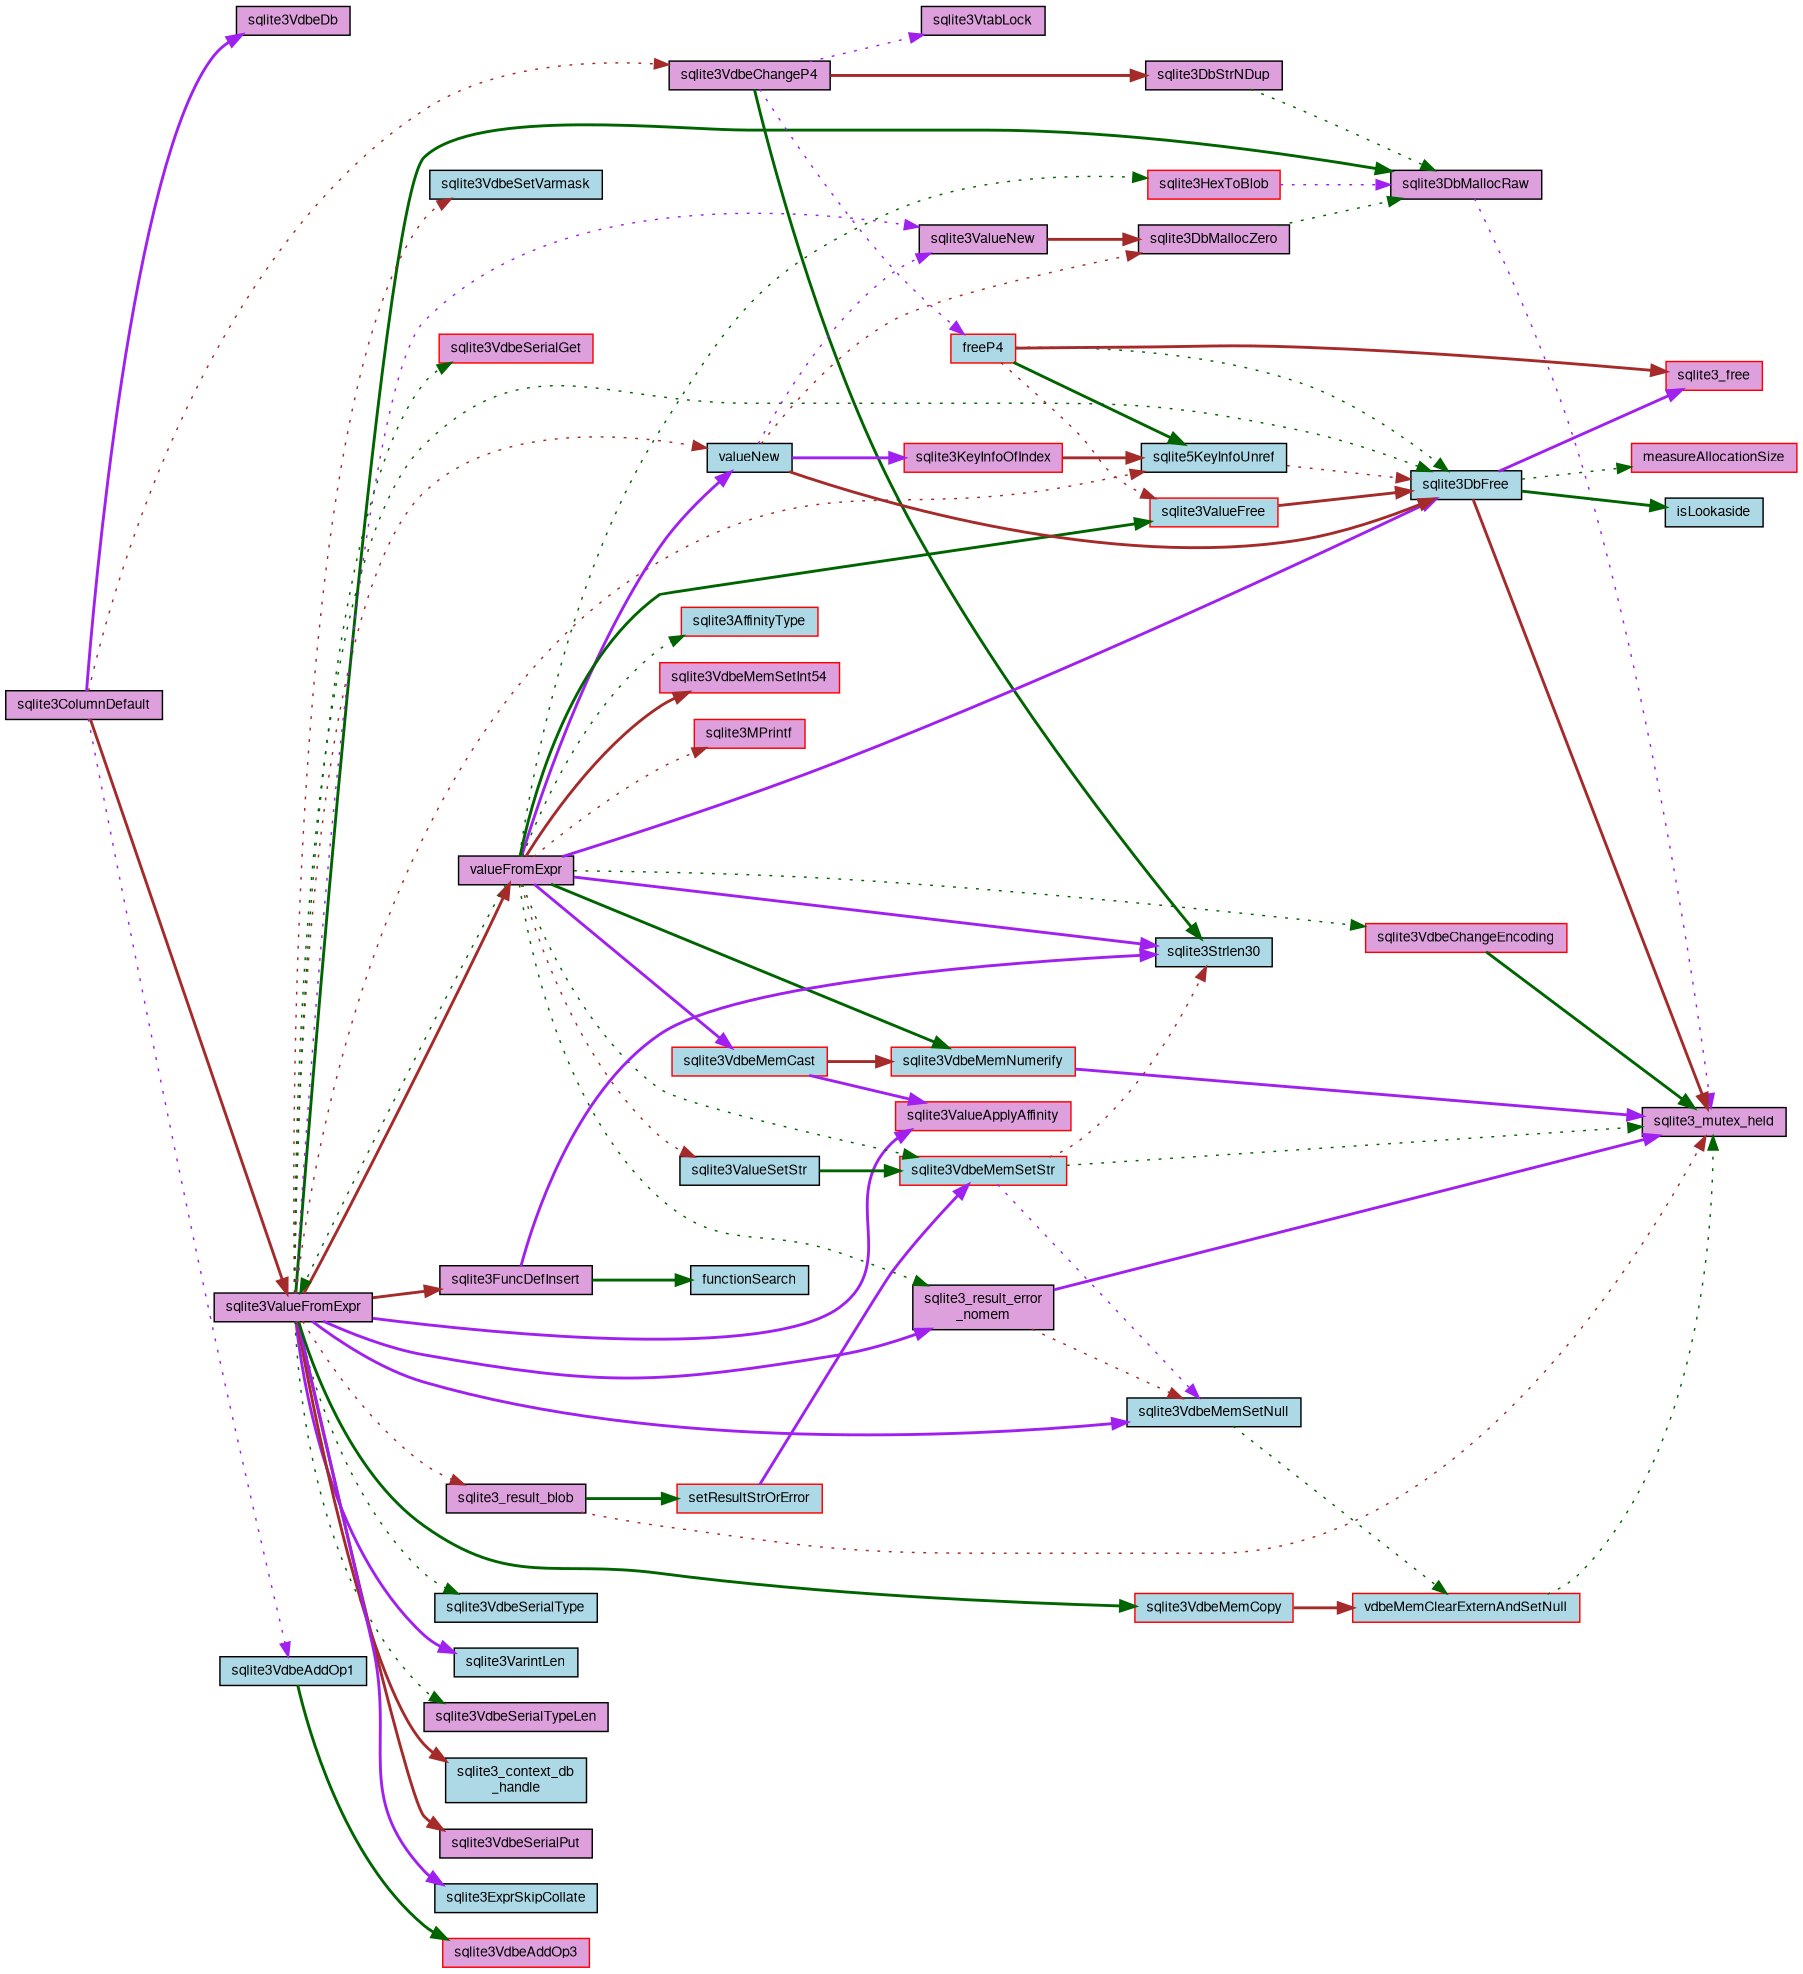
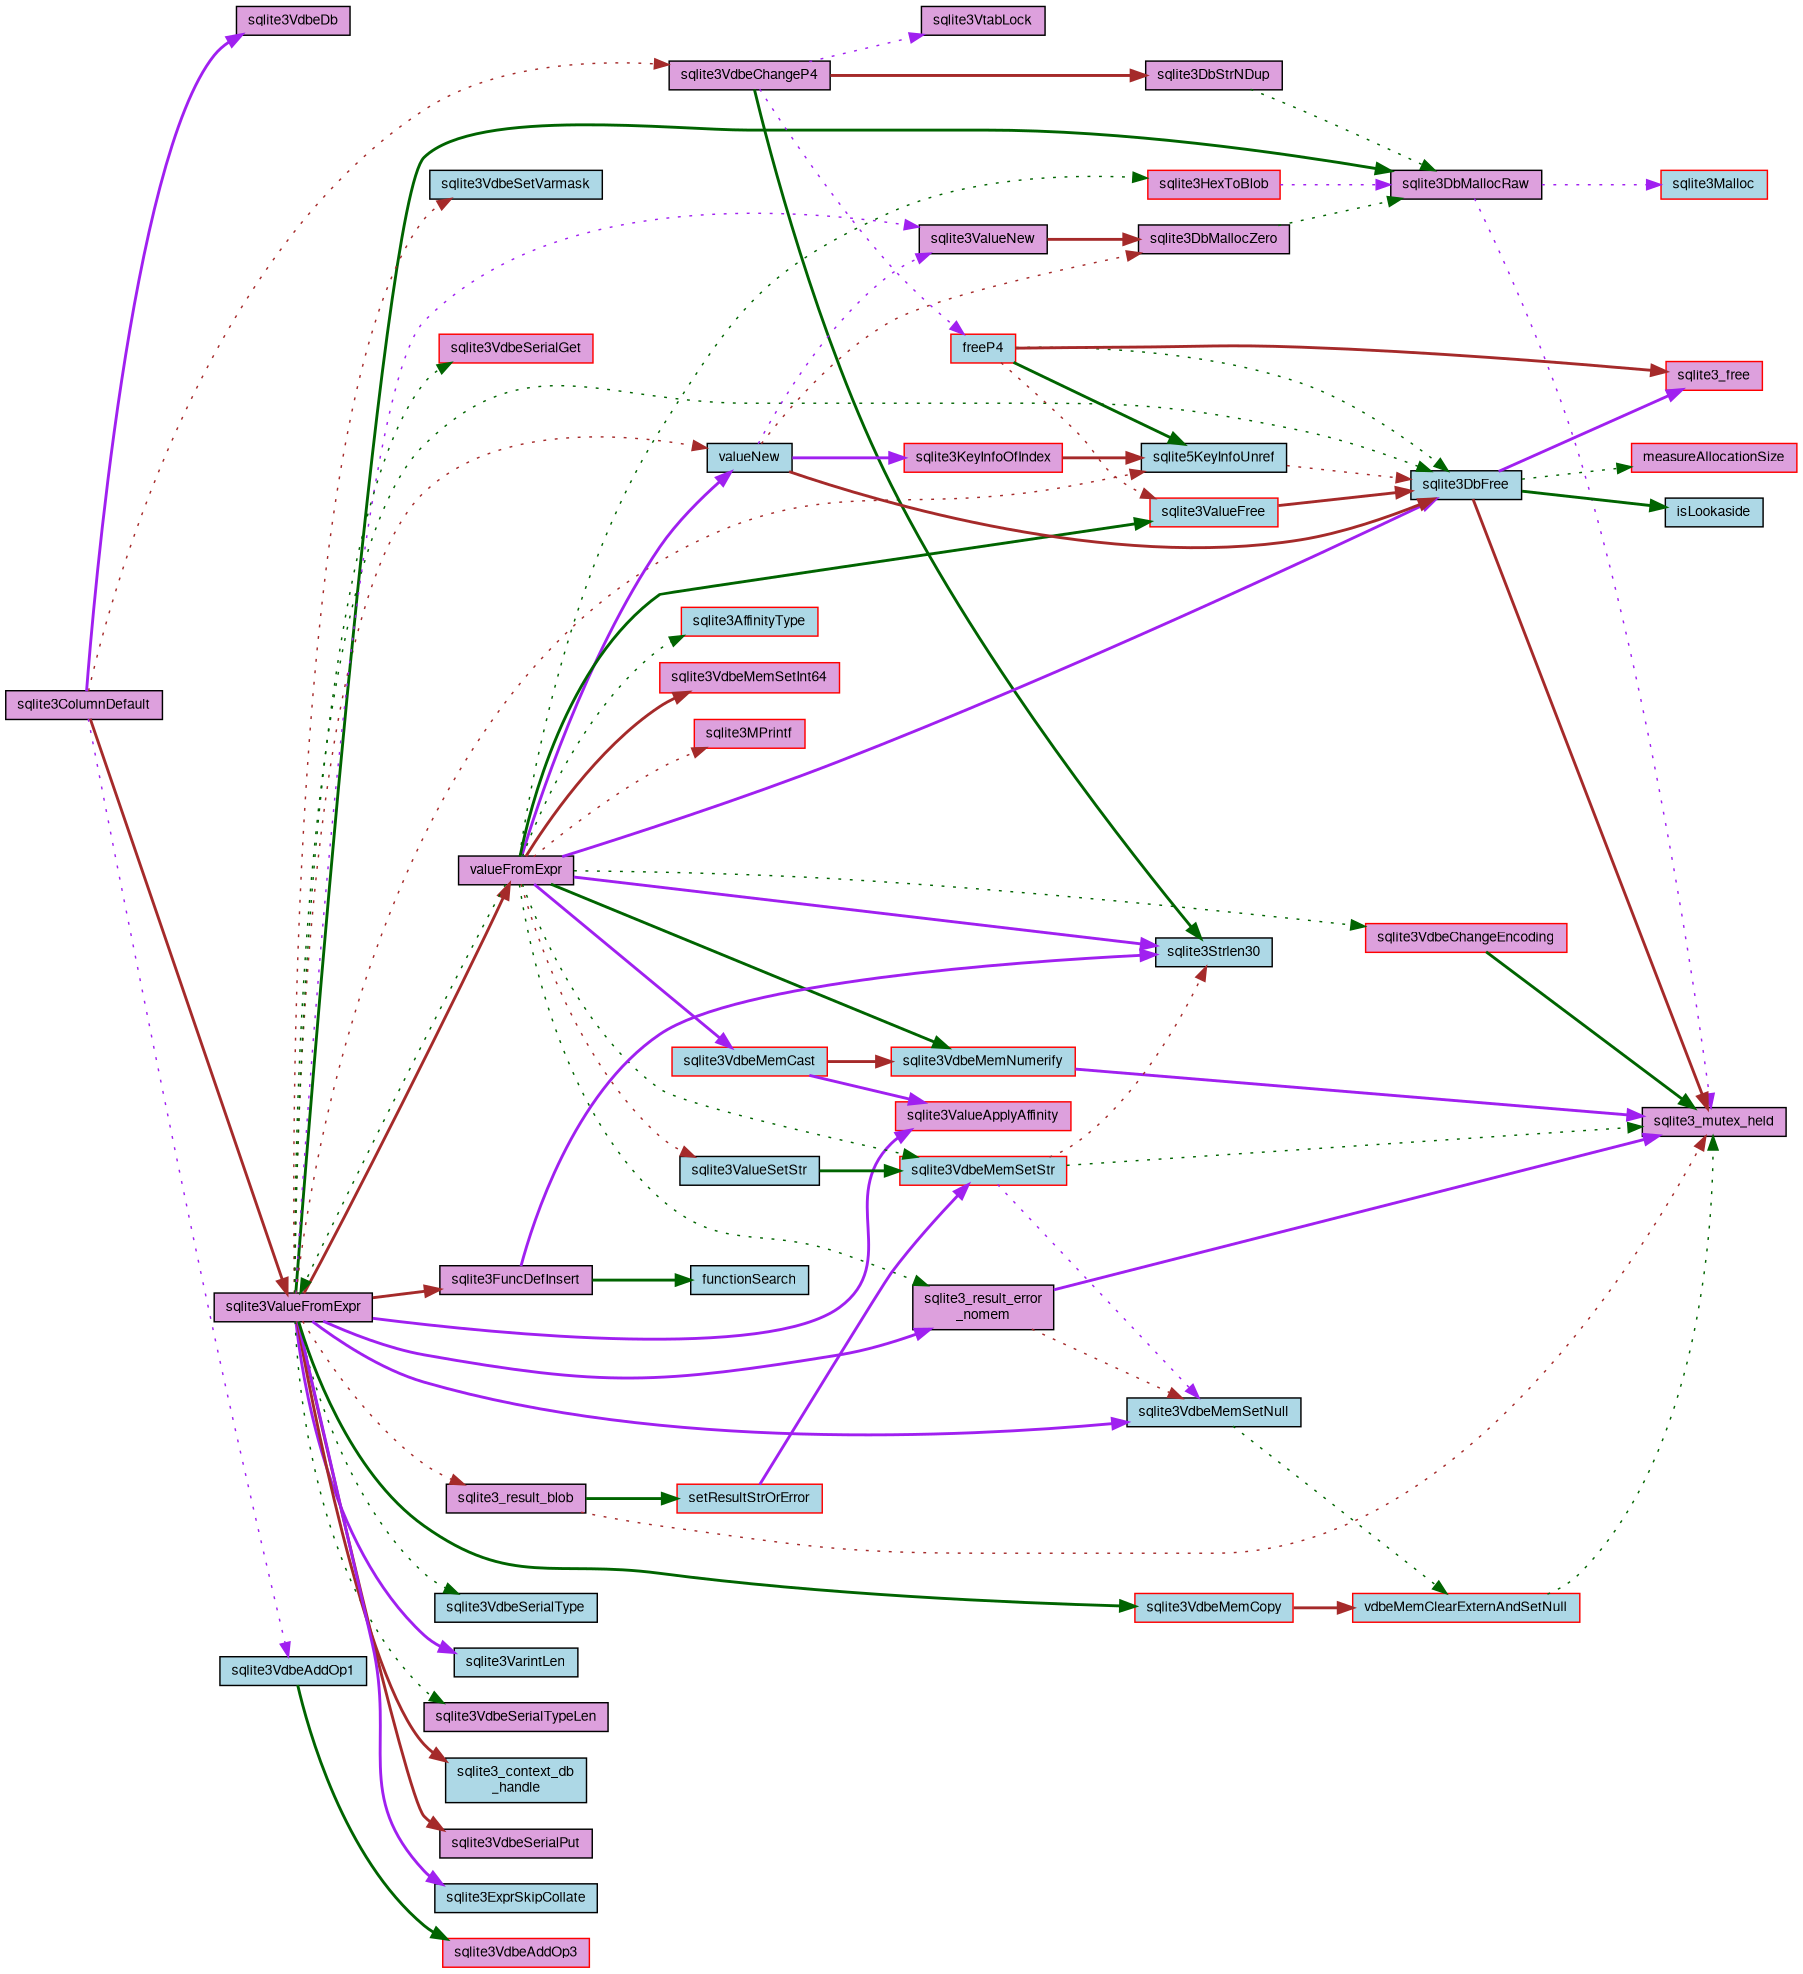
  digraph {
    rankdir=LR
    node [color=black fillcolor=plum fontname=FreeSans fontsize=10 shape=record style=filled]
    edge [color=darkgreen fontname=FreeSans fontsize=10 labelfontname=FreeSans labelfontsize=10 style=bold]
    n1 [fontcolor=black height=0.2 label=sqlite3ColumnDefault width=0.4]
    n2 [height=0.2 label=sqlite3VdbeDb width=0.4]
    n3 [height=0.2 label=sqlite3ValueFromExpr width=0.4]
    n4 [height=0.2 label=sqlite3VdbeChangeP4 width=0.4]
    n5 [fillcolor=lightblue height=0.2 label=sqlite3VdbeAddOp1 width=0.4]
    n6 [height=0.2 label=valueFromExpr width=0.4]
    n7 [color=red height=0.2 label=sqlite3ValueApplyAffinity width=0.4]
    n8 [fillcolor=lightblue height=0.2 label=valueNew width=0.4]
    n9 [height=0.2 label=sqlite3DbMallocRaw width=0.4]
    n10 [fillcolor=lightblue height=0.2 label=sqlite5KeyInfoUnref width=0.4]
    n11 [fillcolor=lightblue height=0.2 label=sqlite3DbFree width=0.4]
    n12 [height=0.2 label=sqlite3ValueNew width=0.4]
    n13 [fillcolor=lightblue height=0.2 label=sqlite3VdbeMemSetNull width=0.4]
    n14 [fillcolor=lightblue height=0.2 label=sqlite3VdbeSerialType width=0.4]
    n15 [fillcolor=lightblue height=0.2 label=sqlite3VarintLen width=0.4]
    n16 [height=0.2 label=sqlite3VdbeSerialTypeLen width=0.4]
    n17 [fillcolor=lightblue height=0.2 label="sqlite3_context_db\l_handle" width=0.4]
    n18 [height=0.2 label="sqlite3_result_error\l_nomem" width=0.4]
    n19 [height=0.2 label=sqlite3VdbeSerialPut width=0.4]
    n20 [height=0.2 label=sqlite3_result_blob width=0.4]
    n21 [height=0.2 label=sqlite3FuncDefInsert width=0.4]
    n22 [fillcolor=lightblue height=0.2 label=sqlite3ExprSkipCollate width=0.4]
    n23 [fillcolor=lightblue height=0.2 label=sqlite3VdbeSetVarmask width=0.4]
    n24 [color=red fillcolor=lightblue height=0.2 label=sqlite3VdbeMemCopy width=0.4]
    n25 [color=red height=0.2 label=sqlite3VdbeSerialGet width=0.4]
    n26 [fillcolor=lightblue height=0.2 label=sqlite3Strlen30 width=0.4]
    n27 [color=red fillcolor=lightblue height=0.2 label=freeP4 width=0.4]
    n28 [height=0.2 label=sqlite3VtabLock width=0.4]
    n29 [height=0.2 label=sqlite3DbStrNDup width=0.4]
    n30 [color=red height=0.2 label=sqlite3VdbeAddOp3 width=0.4]
    n31 [color=red fillcolor=lightblue height=0.2 label=sqlite3AffinityType width=0.4]
    n32 [color=red fillcolor=lightblue height=0.2 label=sqlite3VdbeMemCast width=0.4]
    n33 [color=red fillcolor=lightblue height=0.2 label=sqlite3VdbeMemNumerify width=0.4]
-   n34 [color=red height=0.2 label=sqlite3VdbeMemSetInt54 width=0.4]
+   n34 [color=red height=0.2 label=sqlite3VdbeMemSetInt64 width=0.4]
    n35 [color=red height=0.2 label=sqlite3MPrintf width=0.4]
    n36 [fillcolor=lightblue height=0.2 label=sqlite3ValueSetStr width=0.4]
    n37 [color=red fillcolor=lightblue height=0.2 label=sqlite3VdbeMemSetStr width=0.4]
    n38 [color=red height=0.2 label=sqlite3VdbeChangeEncoding width=0.4]
    n39 [color=red height=0.2 label=sqlite3HexToBlob width=0.4]
    n40 [color=red fillcolor=lightblue height=0.2 label=sqlite3ValueFree width=0.4]
    n41 [height=0.2 label=sqlite3DbMallocZero width=0.4]
    n42 [color=red height=0.2 label=sqlite3KeyInfoOfIndex width=0.4]
    n43 [height=0.2 label=sqlite3_mutex_held width=0.4]
+   n44 [color=red fillcolor=lightblue height=0.2 label=sqlite3Malloc width=0.4]
    n45 [color=red height=0.2 label=measureAllocationSize width=0.4]
    n46 [fillcolor=lightblue height=0.2 label=isLookaside width=0.4]
    n47 [color=red height=0.2 label=sqlite3_free width=0.4]
    n48 [color=red fillcolor=lightblue height=0.2 label=vdbeMemClearExternAndSetNull width=0.4]
    n49 [color=red fillcolor=lightblue height=0.2 label=setResultStrOrError width=0.4]
    n50 [fillcolor=lightblue height=0.2 label=functionSearch width=0.4]
    n1 -> n2 [color=purple]
    n1 -> n3 [color=brown]
    n1 -> n4 [color=brown style=dotted]
    n1 -> n5 [color=purple style=dotted]
    n3 -> n6 [color=brown]
    n3 -> n7 [color=purple]
    n3 -> n8 [color=brown style=dotted]
    n3 -> n9
    n3 -> n10 [color=brown style=dotted]
    n3 -> n11 [style=dotted]
    n3 -> n12 [color=purple style=dotted]
    n3 -> n13 [color=purple]
    n3 -> n14 [style=dotted]
    n3 -> n15 [color=purple]
    n3 -> n16 [style=dotted]
    n3 -> n17 [color=brown]
    n3 -> n18 [color=purple]
    n3 -> n19 [color=brown]
    n3 -> n20 [color=brown style=dotted]
    n3 -> n21 [color=brown]
    n3 -> n22 [color=purple]
    n3 -> n23 [color=brown style=dotted]
    n3 -> n24
    n3 -> n25 [style=dotted]
    n4 -> n26
    n4 -> n27 [color=purple style=dotted]
    n4 -> n28 [color=purple style=dotted]
    n4 -> n29 [color=brown]
    n5 -> n30
    n6 -> n3 [style=dotted]
    n6 -> n8 [color=purple]
    n6 -> n11 [color=purple]
    n6 -> n18 [style=dotted]
    n6 -> n26 [color=purple]
    n6 -> n31 [style=dotted]
    n6 -> n32 [color=purple]
    n6 -> n33
    n6 -> n34 [color=brown]
    n6 -> n35 [color=brown style=dotted]
    n6 -> n36 [color=brown style=dotted]
    n6 -> n37 [style=dotted]
    n6 -> n38 [style=dotted]
    n6 -> n39 [style=dotted]
    n6 -> n40
    n8 -> n11 [color=brown]
    n8 -> n12 [color=purple style=dotted]
    n8 -> n41 [color=brown style=dotted]
    n8 -> n42 [color=purple]
    n9 -> n43 [color=purple style=dotted]
+   n9 -> n44 [color=purple style=dotted]
    n10 -> n11 [color=brown style=dotted]
    n11 -> n43 [color=brown]
    n11 -> n45 [style=dotted]
    n11 -> n46
    n11 -> n47 [color=purple]
    n12 -> n41 [color=brown]
    n13 -> n48 [style=dotted]
    n18 -> n13 [color=brown style=dotted]
    n18 -> n43 [color=purple]
    n20 -> n43 [color=brown style=dotted]
    n20 -> n49
    n21 -> n26 [color=purple]
    n21 -> n50
    n24 -> n48 [color=brown]
    n27 -> n10
    n27 -> n11 [style=dotted]
    n27 -> n40 [color=brown style=dotted]
    n27 -> n47 [color=brown]
    n29 -> n9 [style=dotted]
    n32 -> n7 [color=purple]
    n32 -> n33 [color=brown]
    n33 -> n43 [color=purple]
    n36 -> n37
    n37 -> n13 [color=purple style=dotted]
    n37 -> n26 [color=brown style=dotted]
    n37 -> n43 [style=dotted]
    n38 -> n43
    n39 -> n9 [color=purple style=dotted]
    n40 -> n11 [color=brown]
    n41 -> n9 [style=dotted]
    n42 -> n10 [color=brown]
    n48 -> n43 [style=dotted]
    n49 -> n37 [color=purple]
  }
